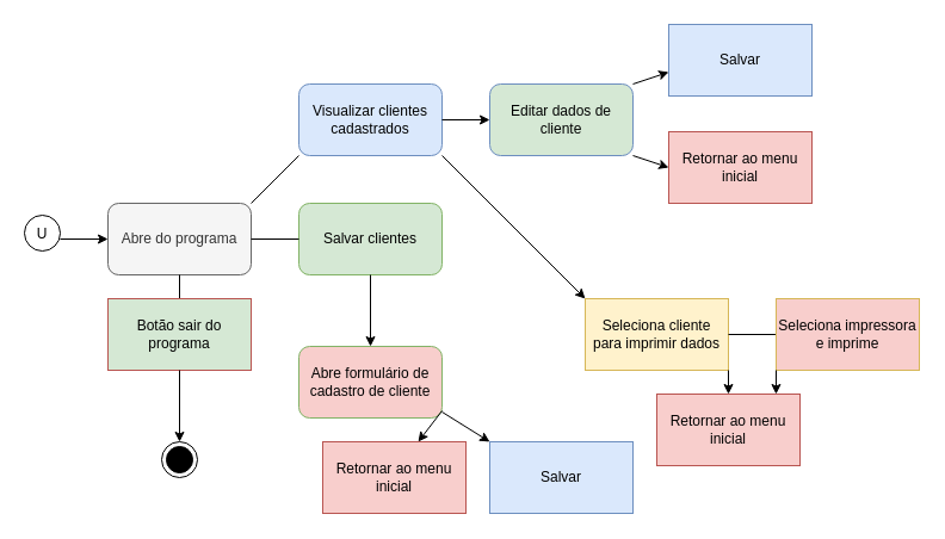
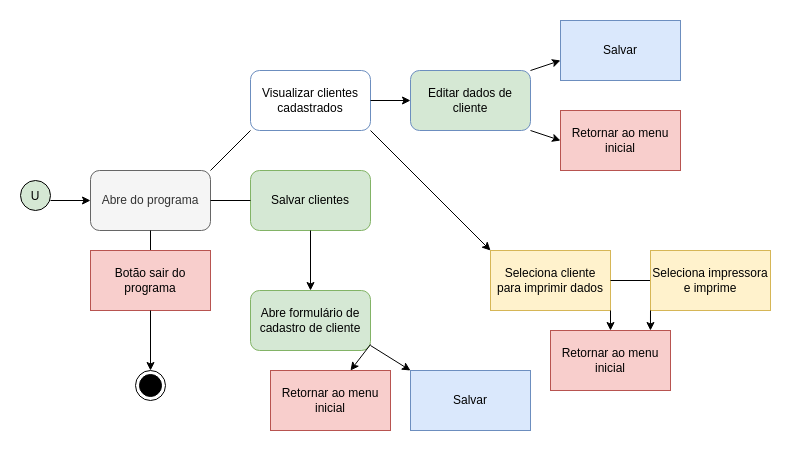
  <mxCell id="0" />
  <mxCell id="1" parent="0" />
- <mxCell id="2" value="U" style="ellipse;fillColor=#ffffff;strokeColor=#000000;" vertex="1" parent="1"><mxGeometry x="20" y="180" width="30" height="30" as="geometry" /></mxCell>
+ <mxCell id="2" value="U" style="ellipse;fillColor=#d5e8d4;strokeColor=#000000;" vertex="1" parent="1"><mxGeometry x="20" y="180" width="30" height="30" as="geometry" /></mxCell>
  <mxCell id="3" value="" style="endArrow=classic;html=1;entryX=0;entryY=0.75;entryDx=0;entryDy=0;" edge="1" parent="1"><mxGeometry width="50" height="50" relative="1" as="geometry"><mxPoint x="50" y="200" as="sourcePoint" /><mxPoint x="90" y="200" as="targetPoint" /></mxGeometry></mxCell>
  <mxCell id="4" value="Abre do programa" style="rounded=1;whiteSpace=wrap;html=1;fillColor=#f5f5f5;strokeColor=#666666;fontColor=#333333;" vertex="1" parent="1"><mxGeometry x="90" y="170" width="120" height="60" as="geometry" /></mxCell>
  <mxCell id="5" value="" style="endArrow=none;html=1;" edge="1" parent="1"><mxGeometry width="50" height="50" relative="1" as="geometry"><mxPoint x="150" y="250" as="sourcePoint" /><mxPoint x="150" y="230" as="targetPoint" /></mxGeometry></mxCell>
  <mxCell id="6" value="Salvar clientes" style="rounded=1;whiteSpace=wrap;html=1;fillColor=#d5e8d4;strokeColor=#82b366;" vertex="1" parent="1"><mxGeometry x="250" y="170" width="120" height="60" as="geometry" /></mxCell>
- <mxCell id="7" value="Visualizar clientes cadastrados" style="rounded=1;whiteSpace=wrap;html=1;fillColor=#dae8fc;strokeColor=#6c8ebf;" vertex="1" parent="1"><mxGeometry x="250" y="70" width="120" height="60" as="geometry" /></mxCell>
+ <mxCell id="7" value="Visualizar clientes cadastrados" style="rounded=1;whiteSpace=wrap;html=1;fillColor=#ffffff;strokeColor=#6c8ebf;" vertex="1" parent="1"><mxGeometry x="250" y="70" width="120" height="60" as="geometry" /></mxCell>
  <mxCell id="8" value="" style="endArrow=classic;html=1;" edge="1" parent="1"><mxGeometry width="50" height="50" relative="1" as="geometry"><mxPoint x="370" y="100" as="sourcePoint" /><mxPoint x="410" y="100" as="targetPoint" /></mxGeometry></mxCell>
  <mxCell id="9" value="Editar dados de cliente" style="rounded=1;whiteSpace=wrap;html=1;fillColor=#d5e8d4;strokeColor=#6c8ebf;" vertex="1" parent="1"><mxGeometry x="410" y="70" width="120" height="60" as="geometry" /></mxCell>
  <mxCell id="10" value="" style="endArrow=classic;html=1;" edge="1" parent="1"><mxGeometry width="50" height="50" relative="1" as="geometry"><mxPoint x="530" y="70" as="sourcePoint" /><mxPoint x="560" y="60" as="targetPoint" /></mxGeometry></mxCell>
  <mxCell id="11" value="" style="endArrow=classic;html=1;" edge="1" parent="1"><mxGeometry width="50" height="50" relative="1" as="geometry"><mxPoint x="530" y="130" as="sourcePoint" /><mxPoint x="560" y="140" as="targetPoint" /></mxGeometry></mxCell>
  <mxCell id="12" value="Salvar" style="rounded=0;whiteSpace=wrap;html=1;fillColor=#dae8fc;strokeColor=#6c8ebf;" vertex="1" parent="1"><mxGeometry x="560" y="20" width="120" height="60" as="geometry" /></mxCell>
  <mxCell id="13" value="Retornar ao menu&lt;br&gt;inicial" style="rounded=0;whiteSpace=wrap;html=1;fillColor=#f8cecc;strokeColor=#b85450;" vertex="1" parent="1"><mxGeometry x="560" y="110" width="120" height="60" as="geometry" /></mxCell>
  <mxCell id="14" value="" style="endArrow=classic;html=1;" edge="1" parent="1"><mxGeometry width="50" height="50" relative="1" as="geometry"><mxPoint x="370" y="130" as="sourcePoint" /><mxPoint x="490" y="250" as="targetPoint" /></mxGeometry></mxCell>
  <mxCell id="15" value="Seleciona cliente para imprimir dados" style="rounded=0;whiteSpace=wrap;html=1;fillColor=#fff2cc;strokeColor=#d6b656;" vertex="1" parent="1"><mxGeometry x="490" y="250" width="120" height="60" as="geometry" /></mxCell>
  <mxCell id="16" value="" style="endArrow=none;html=1;" edge="1" parent="1"><mxGeometry width="50" height="50" relative="1" as="geometry"><mxPoint x="610" y="280" as="sourcePoint" /><mxPoint x="650" y="280" as="targetPoint" /></mxGeometry></mxCell>
- <mxCell id="17" value="Seleciona impressora&lt;br&gt;e imprime" style="rounded=0;whiteSpace=wrap;html=1;fillColor=#f8cecc;strokeColor=#d6b656;" vertex="1" parent="1"><mxGeometry x="650" y="250" width="120" height="60" as="geometry" /></mxCell>
- <mxCell id="18" value="Botão sair do programa" style="rounded=0;whiteSpace=wrap;html=1;fillColor=#d5e8d4;strokeColor=#b85450;" vertex="1" parent="1"><mxGeometry x="90" y="250" width="120" height="60" as="geometry" /></mxCell>
+ <mxCell id="17" value="Seleciona impressora&lt;br&gt;e imprime" style="rounded=0;whiteSpace=wrap;html=1;fillColor=#fff2cc;strokeColor=#d6b656;" vertex="1" parent="1"><mxGeometry x="650" y="250" width="120" height="60" as="geometry" /></mxCell>
+ <mxCell id="18" value="Botão sair do programa" style="rounded=0;whiteSpace=wrap;html=1;fillColor=#f8cecc;strokeColor=#b85450;" vertex="1" parent="1"><mxGeometry x="90" y="250" width="120" height="60" as="geometry" /></mxCell>
  <mxCell id="19" value="" style="endArrow=none;html=1;entryX=0;entryY=0.5;entryDx=0;entryDy=0;" edge="1" parent="1" target="6"><mxGeometry width="50" height="50" relative="1" as="geometry"><mxPoint x="210" y="200" as="sourcePoint" /><mxPoint x="260" y="150" as="targetPoint" /></mxGeometry></mxCell>
  <mxCell id="20" value="" style="endArrow=none;html=1;entryX=0;entryY=1;entryDx=0;entryDy=0;" edge="1" parent="1" target="7"><mxGeometry width="50" height="50" relative="1" as="geometry"><mxPoint x="210" y="170" as="sourcePoint" /><mxPoint x="250" y="130" as="targetPoint" /></mxGeometry></mxCell>
  <mxCell id="21" value="" style="endArrow=classic;html=1;" edge="1" parent="1"><mxGeometry width="50" height="50" relative="1" as="geometry"><mxPoint x="310" y="230" as="sourcePoint" /><mxPoint x="310" y="290" as="targetPoint" /></mxGeometry></mxCell>
- <mxCell id="22" value="Abre formulário de&lt;br&gt;cadastro de cliente" style="rounded=1;whiteSpace=wrap;html=1;fillColor=#f8cecc;strokeColor=#82b366;" vertex="1" parent="1"><mxGeometry x="250" y="290" width="120" height="60" as="geometry" /></mxCell>
+ <mxCell id="22" value="Abre formulário de&lt;br&gt;cadastro de cliente" style="rounded=1;whiteSpace=wrap;html=1;fillColor=#d5e8d4;strokeColor=#82b366;" vertex="1" parent="1"><mxGeometry x="250" y="290" width="120" height="60" as="geometry" /></mxCell>
  <mxCell id="23" value="" style="endArrow=classic;html=1;" edge="1" parent="1"><mxGeometry width="50" height="50" relative="1" as="geometry"><mxPoint x="370" y="345" as="sourcePoint" /><mxPoint x="410" y="370" as="targetPoint" /></mxGeometry></mxCell>
  <mxCell id="24" value="Salvar" style="rounded=0;whiteSpace=wrap;html=1;fillColor=#dae8fc;strokeColor=#6c8ebf;" vertex="1" parent="1"><mxGeometry x="410" y="370" width="120" height="60" as="geometry" /></mxCell>
  <mxCell id="25" value="" style="endArrow=classic;html=1;" edge="1" parent="1"><mxGeometry width="50" height="50" relative="1" as="geometry"><mxPoint x="370" y="344" as="sourcePoint" /><mxPoint x="350" y="370" as="targetPoint" /></mxGeometry></mxCell>
  <mxCell id="26" value="Retornar ao menu inicial" style="rounded=0;whiteSpace=wrap;html=1;fillColor=#f8cecc;strokeColor=#b85450;" vertex="1" parent="1"><mxGeometry x="270" y="370" width="120" height="60" as="geometry" /></mxCell>
  <mxCell id="27" value="" style="endArrow=classic;html=1;" edge="1" parent="1"><mxGeometry width="50" height="50" relative="1" as="geometry"><mxPoint x="610" y="310" as="sourcePoint" /><mxPoint x="610" y="330" as="targetPoint" /></mxGeometry></mxCell>
  <mxCell id="28" value="Retornar ao menu inicial" style="rounded=0;whiteSpace=wrap;html=1;fillColor=#f8cecc;strokeColor=#b85450;" vertex="1" parent="1"><mxGeometry x="550" y="330" width="120" height="60" as="geometry" /></mxCell>
  <mxCell id="29" value="" style="endArrow=classic;html=1;" edge="1" parent="1"><mxGeometry width="50" height="50" relative="1" as="geometry"><mxPoint x="150" y="310" as="sourcePoint" /><mxPoint x="150" y="370" as="targetPoint" /></mxGeometry></mxCell>
  <mxCell id="30" value="" style="ellipse;html=1;shape=endState;fillColor=#000000;strokeColor=#000000;" vertex="1" parent="1"><mxGeometry x="135" y="370" width="30" height="30" as="geometry" /></mxCell>
  <mxCell id="31" value="" style="endArrow=classic;html=1;entryX=0.833;entryY=0;entryDx=0;entryDy=0;entryPerimeter=0;" edge="1" parent="1" target="28"><mxGeometry width="50" height="50" relative="1" as="geometry"><mxPoint x="650" y="310" as="sourcePoint" /><mxPoint x="700" y="260" as="targetPoint" /></mxGeometry></mxCell>
